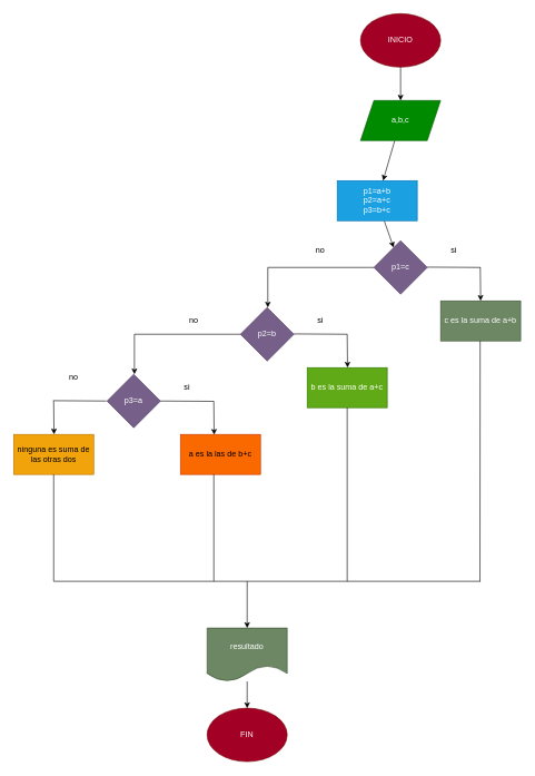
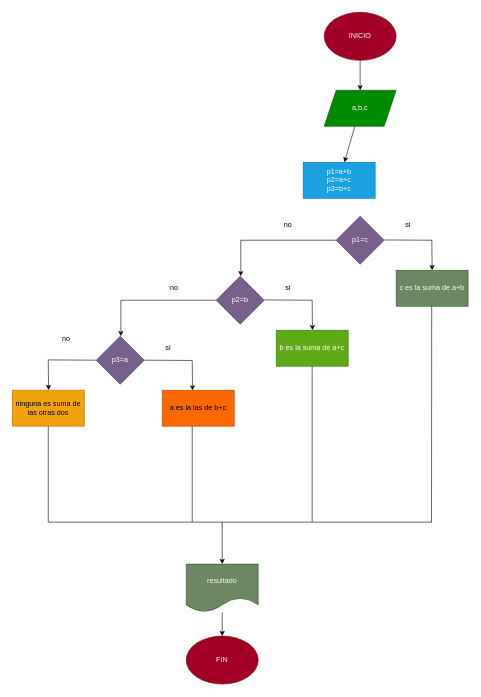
  <mxCell id="0" />
  <mxCell id="1" parent="0" />
  <mxCell id="2" value="" style="edgeStyle=none;html=1;" edge="1" parent="1" source="3" target="5"><mxGeometry relative="1" as="geometry" /></mxCell>
  <mxCell id="3" value="INICIO" style="ellipse;whiteSpace=wrap;html=1;fillColor=#a20025;fontColor=#ffffff;strokeColor=#6F0000;" vertex="1" parent="1"><mxGeometry x="540" y="20" width="120" height="80" as="geometry" /></mxCell>
  <mxCell id="4" value="" style="edgeStyle=none;html=1;" edge="1" parent="1" source="5" target="7"><mxGeometry relative="1" as="geometry" /></mxCell>
  <mxCell id="5" value="a,b,c" style="shape=parallelogram;perimeter=parallelogramPerimeter;whiteSpace=wrap;html=1;fixedSize=1;fillColor=#008a00;fontColor=#ffffff;strokeColor=#005700;" vertex="1" parent="1"><mxGeometry x="540" y="150" width="120" height="60" as="geometry" /></mxCell>
- <mxCell id="6" value="" style="edgeStyle=none;html=1;" edge="1" parent="1" source="7" target="8"><mxGeometry relative="1" as="geometry" /></mxCell>
  <mxCell id="7" value="p1=a+b&lt;br&gt;p2=a+c&lt;br&gt;p3=b+c" style="rounded=0;whiteSpace=wrap;html=1;fillColor=#1ba1e2;fontColor=#ffffff;strokeColor=#006EAF;" vertex="1" parent="1"><mxGeometry x="505" y="270" width="120" height="60" as="geometry" /></mxCell>
  <mxCell id="8" value="p1=c" style="rhombus;whiteSpace=wrap;html=1;fillColor=#76608a;fontColor=#ffffff;strokeColor=#432D57;" vertex="1" parent="1"><mxGeometry x="560" y="360" width="80" height="80" as="geometry" /></mxCell>
  <mxCell id="9" value="" style="endArrow=none;html=1;" edge="1" parent="1"><mxGeometry width="50" height="50" relative="1" as="geometry"><mxPoint x="401" y="400" as="sourcePoint" /><mxPoint x="560" y="400" as="targetPoint" /></mxGeometry></mxCell>
  <mxCell id="10" value="" style="endArrow=classic;html=1;" edge="1" parent="1"><mxGeometry width="50" height="50" relative="1" as="geometry"><mxPoint x="401" y="400" as="sourcePoint" /><mxPoint x="401" y="460" as="targetPoint" /></mxGeometry></mxCell>
  <mxCell id="11" value="c es la suma de a+b" style="rounded=0;whiteSpace=wrap;html=1;fillColor=#6d8764;fontColor=#ffffff;strokeColor=#3A5431;" vertex="1" parent="1"><mxGeometry x="660" y="450" width="120" height="60" as="geometry" /></mxCell>
  <mxCell id="12" value="" style="endArrow=none;html=1;" edge="1" parent="1"><mxGeometry width="50" height="50" relative="1" as="geometry"><mxPoint x="640" y="399.5" as="sourcePoint" /><mxPoint x="720" y="400" as="targetPoint" /></mxGeometry></mxCell>
  <mxCell id="13" value="" style="endArrow=classic;html=1;" edge="1" parent="1"><mxGeometry width="50" height="50" relative="1" as="geometry"><mxPoint x="719.5" y="400" as="sourcePoint" /><mxPoint x="720" y="450" as="targetPoint" /></mxGeometry></mxCell>
  <mxCell id="14" value="p2=b" style="rhombus;whiteSpace=wrap;html=1;fillColor=#76608a;fontColor=#ffffff;strokeColor=#432D57;" vertex="1" parent="1"><mxGeometry x="360" y="460" width="80" height="80" as="geometry" /></mxCell>
  <mxCell id="15" value="" style="endArrow=none;html=1;" edge="1" parent="1"><mxGeometry width="50" height="50" relative="1" as="geometry"><mxPoint x="440" y="499.5" as="sourcePoint" /><mxPoint x="520" y="500" as="targetPoint" /></mxGeometry></mxCell>
  <mxCell id="16" value="" style="endArrow=classic;html=1;" edge="1" parent="1"><mxGeometry width="50" height="50" relative="1" as="geometry"><mxPoint x="520" y="500" as="sourcePoint" /><mxPoint x="520.5" y="550" as="targetPoint" /></mxGeometry></mxCell>
  <mxCell id="17" value="b es la suma de a+c" style="rounded=0;whiteSpace=wrap;html=1;fillColor=#60a917;fontColor=#ffffff;strokeColor=#2D7600;" vertex="1" parent="1"><mxGeometry x="460" y="550" width="120" height="60" as="geometry" /></mxCell>
  <mxCell id="18" value="" style="endArrow=none;html=1;" edge="1" parent="1"><mxGeometry width="50" height="50" relative="1" as="geometry"><mxPoint x="201" y="500" as="sourcePoint" /><mxPoint x="360" y="500" as="targetPoint" /></mxGeometry></mxCell>
  <mxCell id="19" value="" style="endArrow=classic;html=1;" edge="1" parent="1"><mxGeometry width="50" height="50" relative="1" as="geometry"><mxPoint x="201" y="500" as="sourcePoint" /><mxPoint x="201" y="560" as="targetPoint" /></mxGeometry></mxCell>
  <mxCell id="20" value="p3=a" style="rhombus;whiteSpace=wrap;html=1;fillColor=#76608a;strokeColor=#432D57;fontColor=#ffffff;" vertex="1" parent="1"><mxGeometry x="160" y="560" width="80" height="80" as="geometry" /></mxCell>
  <mxCell id="21" value="" style="endArrow=none;html=1;" edge="1" parent="1"><mxGeometry width="50" height="50" relative="1" as="geometry"><mxPoint x="240" y="600" as="sourcePoint" /><mxPoint x="320" y="600.5" as="targetPoint" /></mxGeometry></mxCell>
  <mxCell id="22" value="" style="endArrow=classic;html=1;" edge="1" parent="1"><mxGeometry width="50" height="50" relative="1" as="geometry"><mxPoint x="320" y="600.5" as="sourcePoint" /><mxPoint x="320.5" y="650.5" as="targetPoint" /></mxGeometry></mxCell>
  <mxCell id="23" value="a es la las de b+c" style="rounded=0;whiteSpace=wrap;html=1;fillColor=#fa6800;fontColor=#000000;strokeColor=#C73500;" vertex="1" parent="1"><mxGeometry x="270" y="650" width="120" height="60" as="geometry" /></mxCell>
  <mxCell id="24" value="" style="endArrow=none;html=1;" edge="1" parent="1"><mxGeometry width="50" height="50" relative="1" as="geometry"><mxPoint x="79" y="599.5" as="sourcePoint" /><mxPoint x="159" y="600" as="targetPoint" /></mxGeometry></mxCell>
  <mxCell id="25" value="" style="endArrow=classic;html=1;" edge="1" parent="1"><mxGeometry width="50" height="50" relative="1" as="geometry"><mxPoint x="80" y="600" as="sourcePoint" /><mxPoint x="80.5" y="650" as="targetPoint" /></mxGeometry></mxCell>
  <mxCell id="26" value="ninguna es suma de las otras dos" style="rounded=0;whiteSpace=wrap;html=1;fillColor=#f0a30a;fontColor=#000000;strokeColor=#BD7000;" vertex="1" parent="1"><mxGeometry x="20" y="650" width="120" height="60" as="geometry" /></mxCell>
  <mxCell id="27" value="" style="endArrow=none;html=1;" edge="1" parent="1"><mxGeometry width="50" height="50" relative="1" as="geometry"><mxPoint x="80" y="870" as="sourcePoint" /><mxPoint x="80" y="710" as="targetPoint" /></mxGeometry></mxCell>
  <mxCell id="28" value="" style="endArrow=none;html=1;" edge="1" parent="1"><mxGeometry width="50" height="50" relative="1" as="geometry"><mxPoint x="320" y="870" as="sourcePoint" /><mxPoint x="320" y="710" as="targetPoint" /></mxGeometry></mxCell>
  <mxCell id="29" value="" style="endArrow=none;html=1;" edge="1" parent="1"><mxGeometry width="50" height="50" relative="1" as="geometry"><mxPoint x="520" y="870" as="sourcePoint" /><mxPoint x="520" y="610" as="targetPoint" /></mxGeometry></mxCell>
  <mxCell id="30" value="" style="endArrow=none;html=1;" edge="1" parent="1"><mxGeometry width="50" height="50" relative="1" as="geometry"><mxPoint x="719" y="870" as="sourcePoint" /><mxPoint x="719.29" y="510" as="targetPoint" /></mxGeometry></mxCell>
  <mxCell id="31" value="" style="endArrow=none;html=1;" edge="1" parent="1"><mxGeometry width="50" height="50" relative="1" as="geometry"><mxPoint x="80" y="870" as="sourcePoint" /><mxPoint x="720" y="870" as="targetPoint" /></mxGeometry></mxCell>
  <mxCell id="32" value="" style="endArrow=classic;html=1;" edge="1" parent="1"><mxGeometry width="50" height="50" relative="1" as="geometry"><mxPoint x="370" y="870" as="sourcePoint" /><mxPoint x="370" y="940" as="targetPoint" /></mxGeometry></mxCell>
  <mxCell id="33" value="" style="edgeStyle=none;html=1;" edge="1" parent="1" source="34" target="35"><mxGeometry relative="1" as="geometry" /></mxCell>
  <mxCell id="34" value="resultado" style="shape=document;whiteSpace=wrap;html=1;boundedLbl=1;fillColor=#6d8764;fontColor=#ffffff;strokeColor=#3A5431;" vertex="1" parent="1"><mxGeometry x="310" y="940" width="120" height="80" as="geometry" /></mxCell>
  <mxCell id="35" value="FIN" style="ellipse;whiteSpace=wrap;html=1;fillColor=#a20025;fontColor=#ffffff;strokeColor=#6F0000;" vertex="1" parent="1"><mxGeometry x="310" y="1060" width="120" height="80" as="geometry" /></mxCell>
  <mxCell id="36" value="no" style="text;html=1;strokeColor=none;fillColor=none;align=center;verticalAlign=middle;whiteSpace=wrap;rounded=0;" vertex="1" parent="1"><mxGeometry x="450" y="360" width="60" height="30" as="geometry" /></mxCell>
  <mxCell id="37" value="si" style="text;html=1;strokeColor=none;fillColor=none;align=center;verticalAlign=middle;whiteSpace=wrap;rounded=0;" vertex="1" parent="1"><mxGeometry x="650" y="360" width="60" height="30" as="geometry" /></mxCell>
  <mxCell id="38" value="no" style="text;html=1;strokeColor=none;fillColor=none;align=center;verticalAlign=middle;whiteSpace=wrap;rounded=0;" vertex="1" parent="1"><mxGeometry x="260" y="465" width="60" height="30" as="geometry" /></mxCell>
  <mxCell id="39" value="si" style="text;html=1;strokeColor=none;fillColor=none;align=center;verticalAlign=middle;whiteSpace=wrap;rounded=0;" vertex="1" parent="1"><mxGeometry x="450" y="465" width="60" height="30" as="geometry" /></mxCell>
  <mxCell id="40" value="si" style="text;html=1;strokeColor=none;fillColor=none;align=center;verticalAlign=middle;whiteSpace=wrap;rounded=0;" vertex="1" parent="1"><mxGeometry x="250" y="565" width="60" height="30" as="geometry" /></mxCell>
  <mxCell id="41" value="no" style="text;html=1;strokeColor=none;fillColor=none;align=center;verticalAlign=middle;whiteSpace=wrap;rounded=0;" vertex="1" parent="1"><mxGeometry x="80" y="550" width="60" height="30" as="geometry" /></mxCell>
